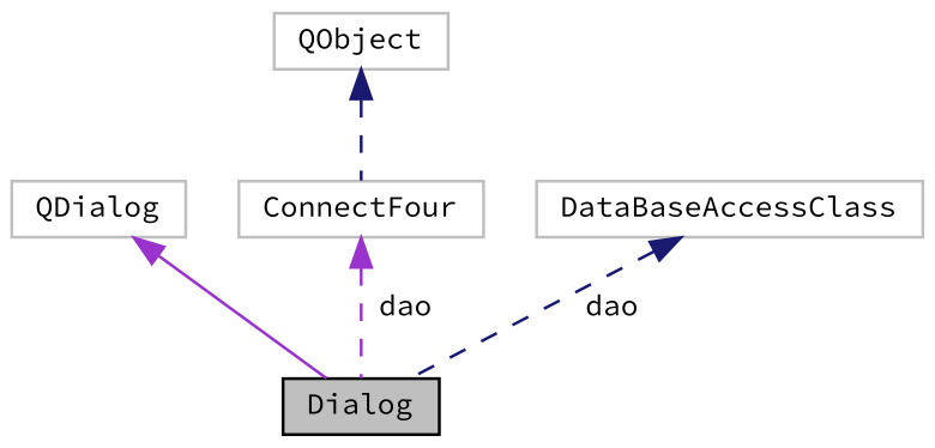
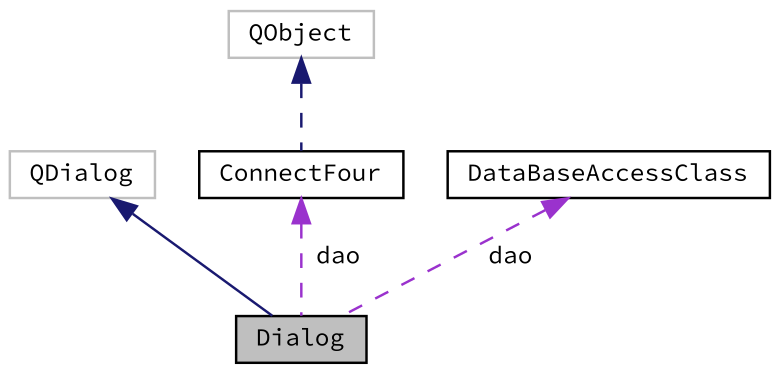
  digraph {
    fontname="Source Code Pro"
    node [color=black fillcolor=white fontname="Source Code Pro" fontsize=10 shape=record style=filled]
    edge [color=midnightblue dir=back fontname="Source Code Pro" fontsize=10 labelfontname=Helvetica labelfontsize=10 style=dashed]
    n1 [fillcolor=grey75 fontcolor=black height=0.2 label=Dialog width=0.4]
    n2 [color=grey75 height=0.2 label=QDialog width=0.4]
-   n3 [color=grey75 height=0.2 label=ConnectFour width=0.4]
+   n3 [height=0.2 label=ConnectFour width=0.4]
    n4 [color=grey75 height=0.2 label=QObject width=0.4]
-   n5 [color=grey75 height=0.2 label=DataBaseAccessClass width=0.4]
-   n2 -> n1 [color=darkorchid3 style=solid]
+   n5 [height=0.2 label=DataBaseAccessClass width=0.4]
+   n2 -> n1 [style=solid]
    n3 -> n1 [color=darkorchid3 label=" dao"]
    n4 -> n3
-   n5 -> n1 [label=" dao"]
+   n5 -> n1 [color=darkorchid3 label=" dao"]
  }
